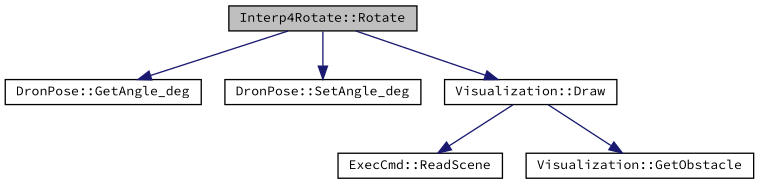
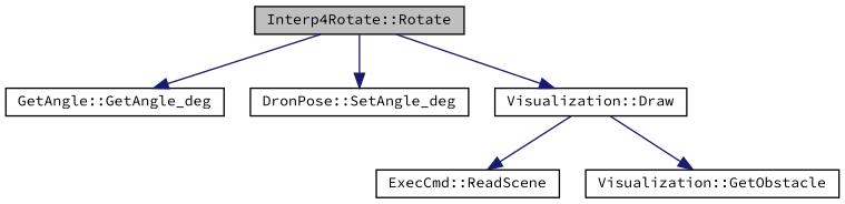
  digraph {
    fontname="Source Code Pro"
    rankdir=TB
    node [color=black fillcolor=white fontname="Source Code Pro" fontsize=10 shape=record style=filled]
    edge [color=midnightblue fontname="Source Code Pro" fontsize=10 labelfontname=Helvetica labelfontsize=10 style=solid]
    n1 [fillcolor=grey75 fontcolor=black height=0.2 label="Interp4Rotate::Rotate" width=0.4]
-   n2 [height=0.2 label="DronPose::GetAngle_deg" width=0.4]
+   n2 [height=0.2 label="GetAngle::GetAngle_deg" width=0.4]
    n3 [height=0.2 label="DronPose::SetAngle_deg" width=0.4]
    n4 [height=0.2 label="Visualization::Draw" width=0.4]
    n5 [height=0.2 label="ExecCmd::ReadScene" width=0.4]
    n6 [height=0.2 label="Visualization::GetObstacle" width=0.4]
    n1 -> n2
    n1 -> n3
    n1 -> n4
    n4 -> n5
    n4 -> n6
  }
